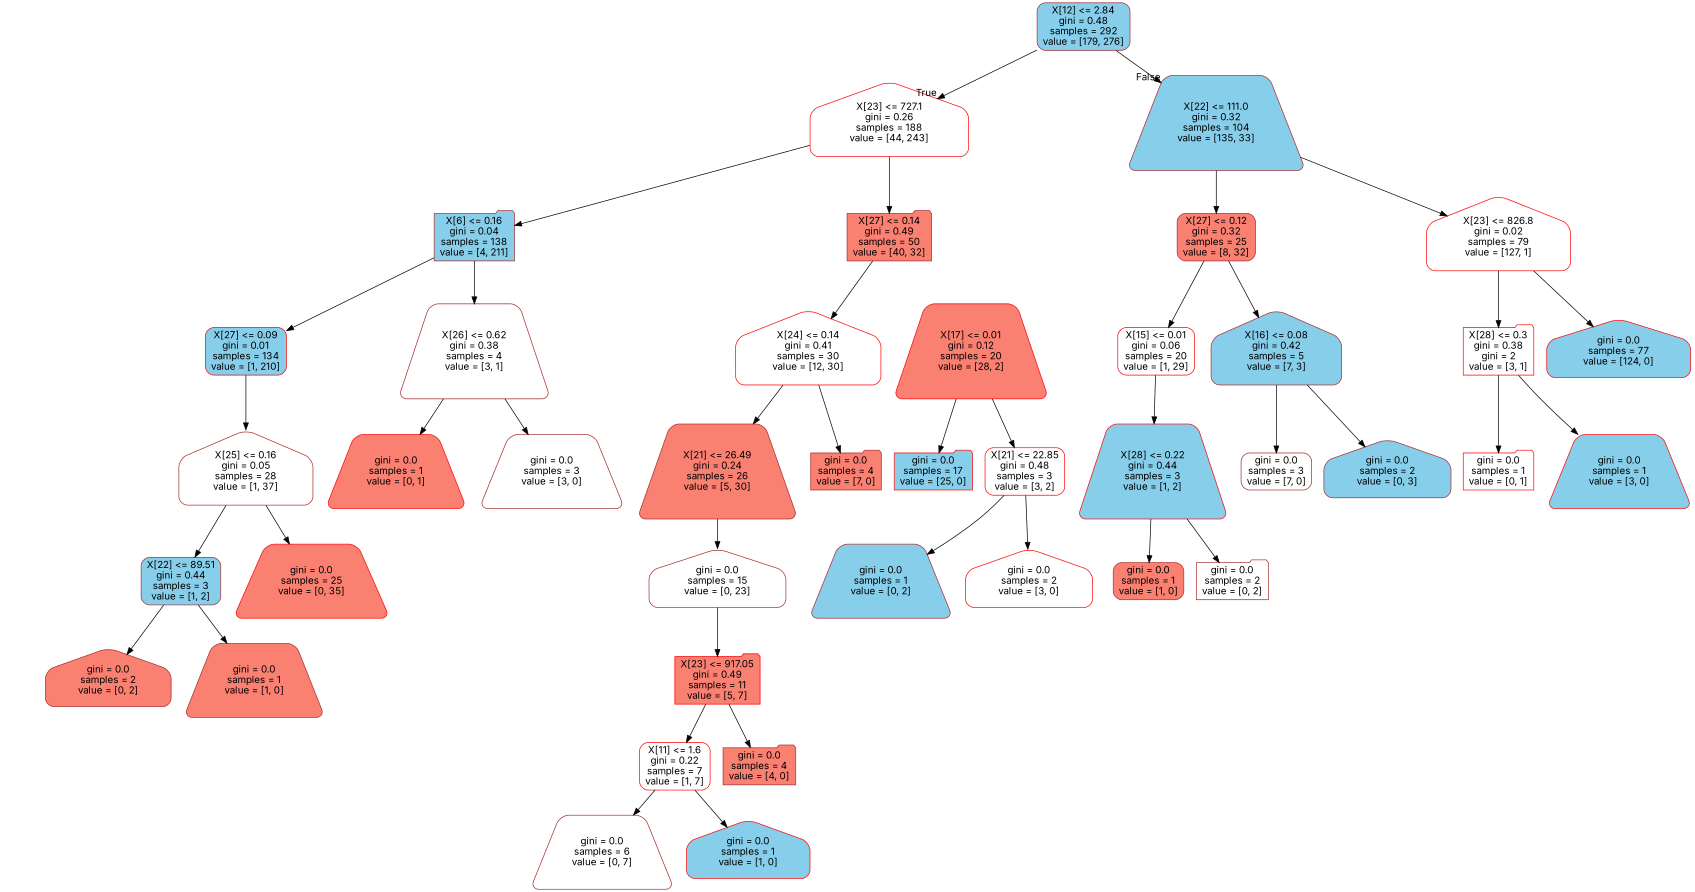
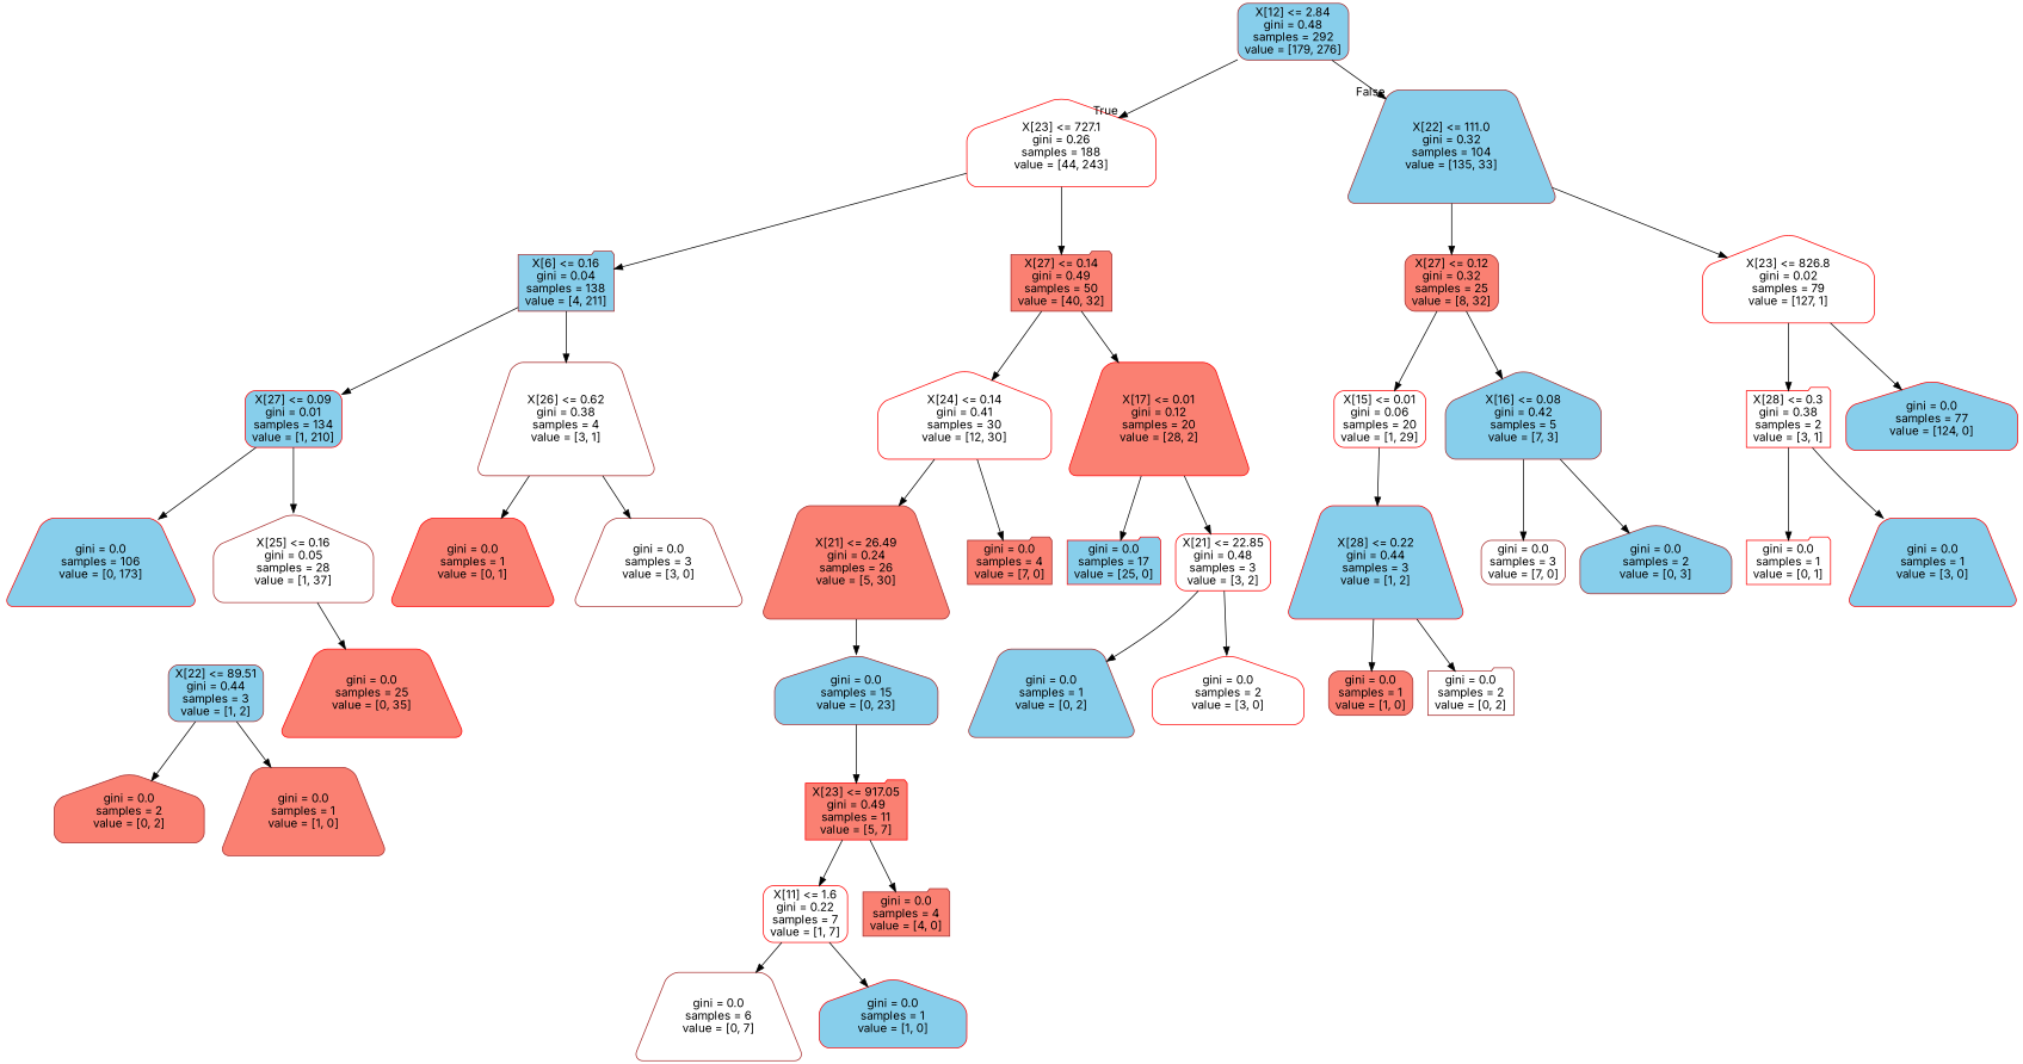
  digraph {
    fontname=Inter
    node [color=brown fillcolor=white fontname=Inter shape=trapezium style="filled, rounded"]
    edge [fontname=Inter]
    n1 [fillcolor=skyblue label="X[12] <= 2.84\ngini = 0.48\nsamples = 292\nvalue = [179, 276]" shape=box]
    n2 [color=red label="X[23] <= 727.1\ngini = 0.26\nsamples = 188\nvalue = [44, 243]" shape=house]
    n3 [fillcolor=skyblue label="X[22] <= 111.0\ngini = 0.32\nsamples = 104\nvalue = [135, 33]"]
    n4 [fillcolor=skyblue label="X[6] <= 0.16\ngini = 0.04\nsamples = 138\nvalue = [4, 211]" shape=folder]
    n5 [fillcolor=salmon label="X[27] <= 0.14\ngini = 0.49\nsamples = 50\nvalue = [40, 32]" shape=folder]
    n6 [fillcolor=salmon label="X[27] <= 0.12\ngini = 0.32\nsamples = 25\nvalue = [8, 32]" shape=box]
    n7 [color=red label="X[23] <= 826.8\ngini = 0.02\nsamples = 79\nvalue = [127, 1]" shape=house]
    n8 [color=red fillcolor=skyblue label="X[27] <= 0.09\ngini = 0.01\nsamples = 134\nvalue = [1, 210]" shape=box]
    n9 [label="X[26] <= 0.62\ngini = 0.38\nsamples = 4\nvalue = [3, 1]"]
    n10 [color=red label="X[24] <= 0.14\ngini = 0.41\nsamples = 30\nvalue = [12, 30]" shape=house]
    n11 [color=red fillcolor=salmon label="X[17] <= 0.01\ngini = 0.12\nsamples = 20\nvalue = [28, 2]"]
+   n12 [color=red fillcolor=skyblue label="gini = 0.0\nsamples = 106\nvalue = [0, 173]"]
    n13 [label="X[25] <= 0.16\ngini = 0.05\nsamples = 28\nvalue = [1, 37]" shape=house]
    n14 [color=red fillcolor=salmon label="gini = 0.0\nsamples = 1\nvalue = [0, 1]"]
    n15 [label="gini = 0.0\nsamples = 3\nvalue = [3, 0]"]
    n16 [fillcolor=skyblue label="X[22] <= 89.51\ngini = 0.44\nsamples = 3\nvalue = [1, 2]" shape=box]
    n17 [color=red fillcolor=salmon label="gini = 0.0\nsamples = 25\nvalue = [0, 35]"]
    n18 [fillcolor=salmon label="gini = 0.0\nsamples = 2\nvalue = [0, 2]" shape=house]
    n19 [fillcolor=salmon label="gini = 0.0\nsamples = 1\nvalue = [1, 0]"]
    n20 [fillcolor=salmon label="X[21] <= 26.49\ngini = 0.24\nsamples = 26\nvalue = [5, 30]"]
    n21 [fillcolor=salmon label="gini = 0.0\nsamples = 4\nvalue = [7, 0]" shape=folder]
    n22 [color=red fillcolor=skyblue label="gini = 0.0\nsamples = 17\nvalue = [25, 0]" shape=folder]
    n23 [color=red label="X[21] <= 22.85\ngini = 0.48\nsamples = 3\nvalue = [3, 2]" shape=box]
-   n24 [label="gini = 0.0\nsamples = 15\nvalue = [0, 23]" shape=house]
+   n24 [fillcolor=skyblue label="gini = 0.0\nsamples = 15\nvalue = [0, 23]" shape=house]
    n25 [color=red fillcolor=salmon label="X[23] <= 917.05\ngini = 0.49\nsamples = 11\nvalue = [5, 7]" shape=folder]
    n26 [color=red label="X[11] <= 1.6\ngini = 0.22\nsamples = 7\nvalue = [1, 7]" shape=box]
    n27 [fillcolor=salmon label="gini = 0.0\nsamples = 4\nvalue = [4, 0]" shape=folder]
    n28 [label="gini = 0.0\nsamples = 6\nvalue = [0, 7]"]
    n29 [color=red fillcolor=skyblue label="gini = 0.0\nsamples = 1\nvalue = [1, 0]" shape=house]
    n30 [fillcolor=skyblue label="gini = 0.0\nsamples = 1\nvalue = [0, 2]"]
    n31 [color=red label="gini = 0.0\nsamples = 2\nvalue = [3, 0]" shape=house]
    n32 [color=red label="X[15] <= 0.01\ngini = 0.06\nsamples = 20\nvalue = [1, 29]" shape=box]
    n33 [fillcolor=skyblue label="X[16] <= 0.08\ngini = 0.42\nsamples = 5\nvalue = [7, 3]" shape=house]
-   n34 [color=red label="X[28] <= 0.3\ngini = 0.38\ngini = 2\nvalue = [3, 1]" shape=folder]
+   n34 [color=red label="X[28] <= 0.3\ngini = 0.38\nsamples = 2\nvalue = [3, 1]" shape=folder]
    n35 [color=red fillcolor=skyblue label="gini = 0.0\nsamples = 77\nvalue = [124, 0]" shape=house]
    n36 [color=red fillcolor=skyblue label="X[28] <= 0.22\ngini = 0.44\nsamples = 3\nvalue = [1, 2]"]
    n37 [label="gini = 0.0\nsamples = 3\nvalue = [7, 0]" shape=box]
    n38 [fillcolor=skyblue label="gini = 0.0\nsamples = 2\nvalue = [0, 3]" shape=house]
    n39 [fillcolor=salmon label="gini = 0.0\nsamples = 1\nvalue = [1, 0]" shape=box]
    n40 [label="gini = 0.0\nsamples = 2\nvalue = [0, 2]" shape=folder]
    n41 [color=red label="gini = 0.0\nsamples = 1\nvalue = [0, 1]" shape=folder]
    n42 [color=red fillcolor=skyblue label="gini = 0.0\nsamples = 1\nvalue = [3, 0]"]
    n1 -> n2 [headlabel=True labelangle=45 labeldistance=2.5]
    n1 -> n3 [headlabel=False labelangle=-45 labeldistance=2.5]
    n2 -> n4
    n2 -> n5
    n3 -> n6
    n3 -> n7
    n4 -> n8
    n4 -> n9
    n5 -> n10
+   n5 -> n11
    n6 -> n32
    n6 -> n33
    n7 -> n34
    n7 -> n35
+   n8 -> n12
    n8 -> n13
    n9 -> n14
    n9 -> n15
    n10 -> n20
    n10 -> n21
    n11 -> n22
    n11 -> n23
-   n13 -> n16
    n13 -> n17
    n16 -> n18
    n16 -> n19
    n20 -> n24
    n23 -> n30
    n23 -> n31
    n24 -> n25
    n25 -> n26
    n25 -> n27
    n26 -> n28
    n26 -> n29
    n32 -> n36
    n33 -> n37
    n33 -> n38
    n34 -> n41
    n34 -> n42
    n36 -> n39
    n36 -> n40
  }
